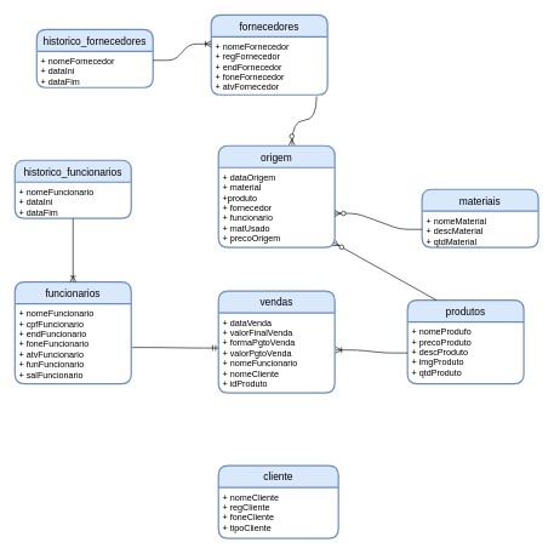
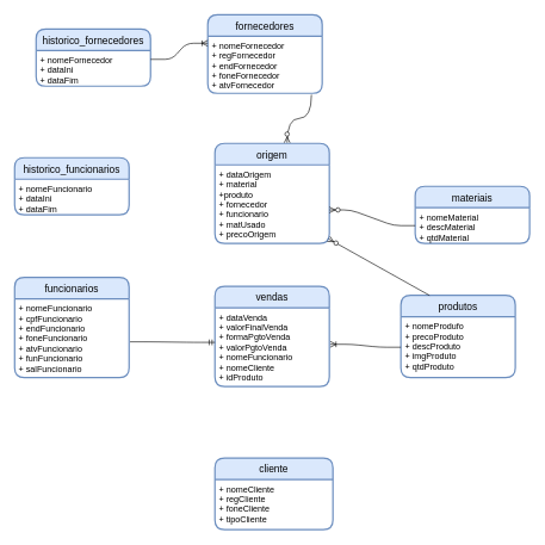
  <mxCell id="0" />
  <mxCell id="1" parent="0" />
  <mxCell id="2" value="funcionarios" style="swimlane;childLayout=stackLayout;horizontal=1;startSize=30;horizontalStack=0;rounded=1;fontSize=14;fontStyle=0;strokeWidth=2;resizeParent=0;resizeLast=1;shadow=0;dashed=0;align=center;fillColor=#dae8fc;strokeColor=#6c8ebf;" parent="1" vertex="1"><mxGeometry x="20" y="387.5" width="160" height="140" as="geometry" /></mxCell>
  <mxCell id="3" value="+ nomeFuncionario&#10;+ cpfFuncionario&#10;+ endFuncionario&#10;+ foneFuncionario&#10;+ atvFuncionario&#10;+ funFuncionario&#10;+ salFuncionario" style="align=left;strokeColor=none;fillColor=none;spacingLeft=4;fontSize=12;verticalAlign=top;resizable=0;rotatable=0;part=1;" parent="2" vertex="1"><mxGeometry y="30" width="160" height="110" as="geometry" /></mxCell>
  <mxCell id="4" value="fornecedores" style="swimlane;childLayout=stackLayout;horizontal=1;startSize=30;horizontalStack=0;rounded=1;fontSize=14;fontStyle=0;strokeWidth=2;resizeParent=0;resizeLast=1;shadow=0;dashed=0;align=center;fillColor=#dae8fc;strokeColor=#6c8ebf;" parent="1" vertex="1"><mxGeometry x="290" y="20" width="160" height="110" as="geometry" /></mxCell>
  <mxCell id="5" value="+ nomeFornecedor&#10;+ regFornecedor&#10;+ endFornecedor&#10;+ foneFornecedor&#10;+ atvFornecedor" style="align=left;strokeColor=none;fillColor=none;spacingLeft=4;fontSize=12;verticalAlign=top;resizable=0;rotatable=0;part=1;" parent="4" vertex="1"><mxGeometry y="30" width="160" height="80" as="geometry" /></mxCell>
  <mxCell id="6" value="produtos" style="swimlane;childLayout=stackLayout;horizontal=1;startSize=30;horizontalStack=0;rounded=1;fontSize=14;fontStyle=0;strokeWidth=2;resizeParent=0;resizeLast=1;shadow=0;dashed=0;align=center;fillColor=#dae8fc;strokeColor=#6c8ebf;" parent="1" vertex="1"><mxGeometry x="560" y="412.5" width="160" height="115" as="geometry" /></mxCell>
  <mxCell id="7" value="+ nomeProdufo&#10;+ precoProduto&#10;+ descProduto&#10;+ imgProduto&#10;+ qtdProduto" style="align=left;strokeColor=none;fillColor=none;spacingLeft=4;fontSize=12;verticalAlign=top;resizable=0;rotatable=0;part=1;" parent="6" vertex="1"><mxGeometry y="30" width="160" height="85" as="geometry" /></mxCell>
  <mxCell id="8" value="materiais" style="swimlane;childLayout=stackLayout;horizontal=1;startSize=30;horizontalStack=0;rounded=1;fontSize=14;fontStyle=0;strokeWidth=2;resizeParent=0;resizeLast=1;shadow=0;dashed=0;align=center;fillColor=#dae8fc;strokeColor=#6c8ebf;" parent="1" vertex="1"><mxGeometry x="580" y="260" width="160" height="80" as="geometry" /></mxCell>
  <mxCell id="9" value="+ nomeMaterial&#10;+ descMaterial&#10;+ qtdMaterial" style="align=left;strokeColor=none;fillColor=none;spacingLeft=4;fontSize=12;verticalAlign=top;resizable=0;rotatable=0;part=1;" parent="8" vertex="1"><mxGeometry y="30" width="160" height="50" as="geometry" /></mxCell>
  <mxCell id="10" value="vendas" style="swimlane;childLayout=stackLayout;horizontal=1;startSize=30;horizontalStack=0;rounded=1;fontSize=14;fontStyle=0;strokeWidth=2;resizeParent=0;resizeLast=1;shadow=0;dashed=0;align=center;fillColor=#dae8fc;strokeColor=#6c8ebf;" parent="1" vertex="1"><mxGeometry x="300" y="400" width="160" height="140" as="geometry" /></mxCell>
  <mxCell id="11" value="+ dataVenda&#10;+ valorFinalVenda&#10;+ formaPgtoVenda&#10;+ valorPgtoVenda&#10;+ nomeFuncionario&#10;+ nomeCliente&#10;+ idProduto" style="align=left;strokeColor=none;fillColor=none;spacingLeft=4;fontSize=12;verticalAlign=top;resizable=0;rotatable=0;part=1;" parent="10" vertex="1"><mxGeometry y="30" width="160" height="110" as="geometry" /></mxCell>
  <mxCell id="12" value="cliente" style="swimlane;childLayout=stackLayout;horizontal=1;startSize=30;horizontalStack=0;rounded=1;fontSize=14;fontStyle=0;strokeWidth=2;resizeParent=0;resizeLast=1;shadow=0;dashed=0;align=center;fillColor=#dae8fc;strokeColor=#6c8ebf;" parent="1" vertex="1"><mxGeometry x="300" y="640" width="165" height="100" as="geometry" /></mxCell>
  <mxCell id="13" value="+ nomeCliente&#10;+ regCliente&#10;+ foneCliente&#10;+ tipoCliente" style="align=left;strokeColor=none;fillColor=none;spacingLeft=4;fontSize=12;verticalAlign=top;resizable=0;rotatable=0;part=1;" parent="12" vertex="1"><mxGeometry y="30" width="165" height="70" as="geometry" /></mxCell>
  <mxCell id="14" value="origem" style="swimlane;childLayout=stackLayout;horizontal=1;startSize=30;horizontalStack=0;rounded=1;fontSize=14;fontStyle=0;strokeWidth=2;resizeParent=0;resizeLast=1;shadow=0;dashed=0;align=center;fillColor=#dae8fc;strokeColor=#6c8ebf;" parent="1" vertex="1"><mxGeometry x="300" y="200" width="160" height="140" as="geometry" /></mxCell>
  <mxCell id="15" value="+ dataOrigem&#10;+ material&#10;+produto&#10;+ fornecedor&#10;+ funcionario&#10;+ matUsado&#10;+ precoOrigem" style="align=left;strokeColor=none;fillColor=none;spacingLeft=4;fontSize=12;verticalAlign=top;resizable=0;rotatable=0;part=1;" parent="14" vertex="1"><mxGeometry y="30" width="160" height="110" as="geometry" /></mxCell>
  <mxCell id="16" value="historico_funcionarios" style="swimlane;childLayout=stackLayout;horizontal=1;startSize=30;horizontalStack=0;rounded=1;fontSize=14;fontStyle=0;strokeWidth=2;resizeParent=0;resizeLast=1;shadow=0;dashed=0;align=center;fillColor=#dae8fc;strokeColor=#6c8ebf;" parent="1" vertex="1"><mxGeometry x="20" y="220" width="160" height="80" as="geometry" /></mxCell>
  <mxCell id="17" value="+ nomeFuncionario&#10;+ dataIni&#10;+ dataFim" style="align=left;strokeColor=none;fillColor=none;spacingLeft=4;fontSize=12;verticalAlign=top;resizable=0;rotatable=0;part=1;" parent="16" vertex="1"><mxGeometry y="30" width="160" height="50" as="geometry" /></mxCell>
  <mxCell id="18" value="historico_fornecedores" style="swimlane;childLayout=stackLayout;horizontal=1;startSize=30;horizontalStack=0;rounded=1;fontSize=14;fontStyle=0;strokeWidth=2;resizeParent=0;resizeLast=1;shadow=0;dashed=0;align=center;fillColor=#dae8fc;strokeColor=#6c8ebf;" parent="1" vertex="1"><mxGeometry x="50" y="40" width="160" height="80" as="geometry" /></mxCell>
  <mxCell id="19" value="+ nomeFornecedor&#10;+ dataIni&#10;+ dataFim" style="align=left;strokeColor=none;fillColor=none;spacingLeft=4;fontSize=12;verticalAlign=top;resizable=0;rotatable=0;part=1;" parent="18" vertex="1"><mxGeometry y="30" width="160" height="50" as="geometry" /></mxCell>
  <mxCell id="20" value="" style="edgeStyle=entityRelationEdgeStyle;fontSize=12;html=1;endArrow=ERoneToMany;exitX=1;exitY=0.25;exitDx=0;exitDy=0;" parent="1" source="19" edge="1"><mxGeometry width="100" height="100" relative="1" as="geometry"><mxPoint x="190" y="160" as="sourcePoint" /><mxPoint x="290" y="60" as="targetPoint" /></mxGeometry></mxCell>
  <mxCell id="21" value="" style="fontSize=12;html=1;endArrow=ERzeroToMany;endFill=1;rounded=1;exitX=0.906;exitY=1.025;exitDx=0;exitDy=0;exitPerimeter=0;entryX=0.631;entryY=-0.007;entryDx=0;entryDy=0;entryPerimeter=0;edgeStyle=orthogonalEdgeStyle;curved=1;" parent="1" source="5" target="14" edge="1"><mxGeometry width="100" height="100" relative="1" as="geometry"><mxPoint x="270" y="150" as="sourcePoint" /><mxPoint x="260" y="250" as="targetPoint" /></mxGeometry></mxCell>
  <mxCell id="22" value="" style="edgeStyle=entityRelationEdgeStyle;fontSize=12;html=1;endArrow=ERzeroToMany;endFill=1;entryX=1;entryY=0.573;entryDx=0;entryDy=0;entryPerimeter=0;exitX=0;exitY=0.5;exitDx=0;exitDy=0;" parent="1" source="9" target="15" edge="1"><mxGeometry width="100" height="100" relative="1" as="geometry"><mxPoint x="450" y="350" as="sourcePoint" /><mxPoint x="550" y="250" as="targetPoint" /></mxGeometry></mxCell>
  <mxCell id="23" value="" style="fontSize=12;html=1;endArrow=ERzeroToMany;endFill=1;exitX=0.25;exitY=0;exitDx=0;exitDy=0;entryX=0.993;entryY=0.941;entryDx=0;entryDy=0;entryPerimeter=0;" parent="1" source="6" target="15" edge="1"><mxGeometry width="100" height="100" relative="1" as="geometry"><mxPoint x="290" y="350" as="sourcePoint" /><mxPoint x="510" y="330" as="targetPoint" /></mxGeometry></mxCell>
  <mxCell id="24" value="" style="edgeStyle=entityRelationEdgeStyle;fontSize=12;html=1;endArrow=ERoneToMany;entryX=1.008;entryY=0.463;entryDx=0;entryDy=0;entryPerimeter=0;exitX=0;exitY=0.5;exitDx=0;exitDy=0;" parent="1" source="7" target="11" edge="1"><mxGeometry width="100" height="100" relative="1" as="geometry"><mxPoint x="400" y="470" as="sourcePoint" /><mxPoint x="500" y="370" as="targetPoint" /></mxGeometry></mxCell>
  <mxCell id="25" value="" style="edgeStyle=entityRelationEdgeStyle;fontSize=12;html=1;endArrow=ERmandOne;entryX=0;entryY=0.438;entryDx=0;entryDy=0;entryPerimeter=0;exitX=1.008;exitY=0.545;exitDx=0;exitDy=0;exitPerimeter=0;" parent="1" source="3" target="11" edge="1"><mxGeometry width="100" height="100" relative="1" as="geometry"><mxPoint x="240" y="470" as="sourcePoint" /><mxPoint x="340" y="370" as="targetPoint" /></mxGeometry></mxCell>
- <mxCell id="26" value="" style="fontSize=12;html=1;endArrow=ERoneToMany;entryX=0.5;entryY=0;entryDx=0;entryDy=0;exitX=0.5;exitY=1;exitDx=0;exitDy=0;" parent="1" source="17" target="2" edge="1"><mxGeometry width="100" height="100" relative="1" as="geometry"><mxPoint x="60" y="310" as="sourcePoint" /><mxPoint x="100" y="380" as="targetPoint" /></mxGeometry></mxCell>
